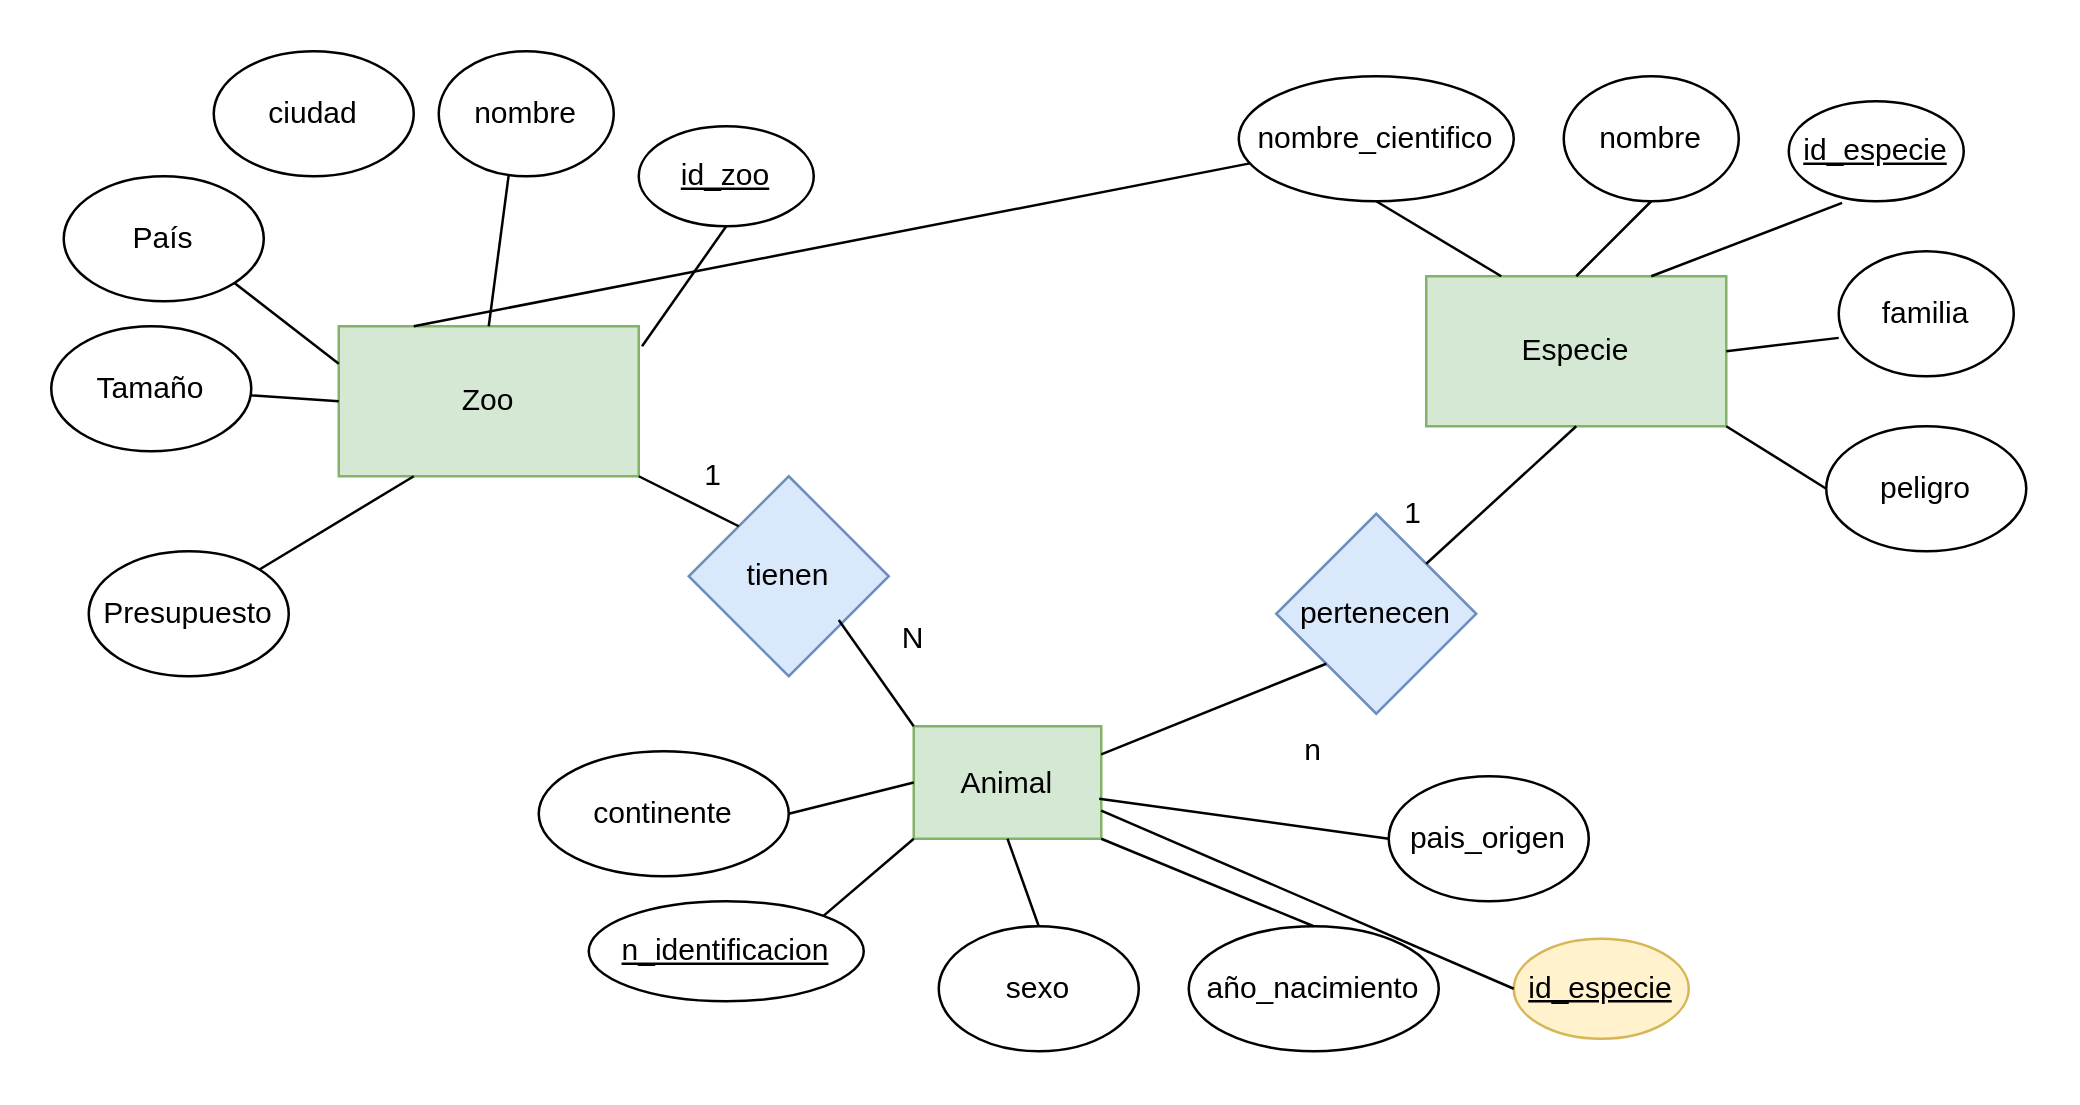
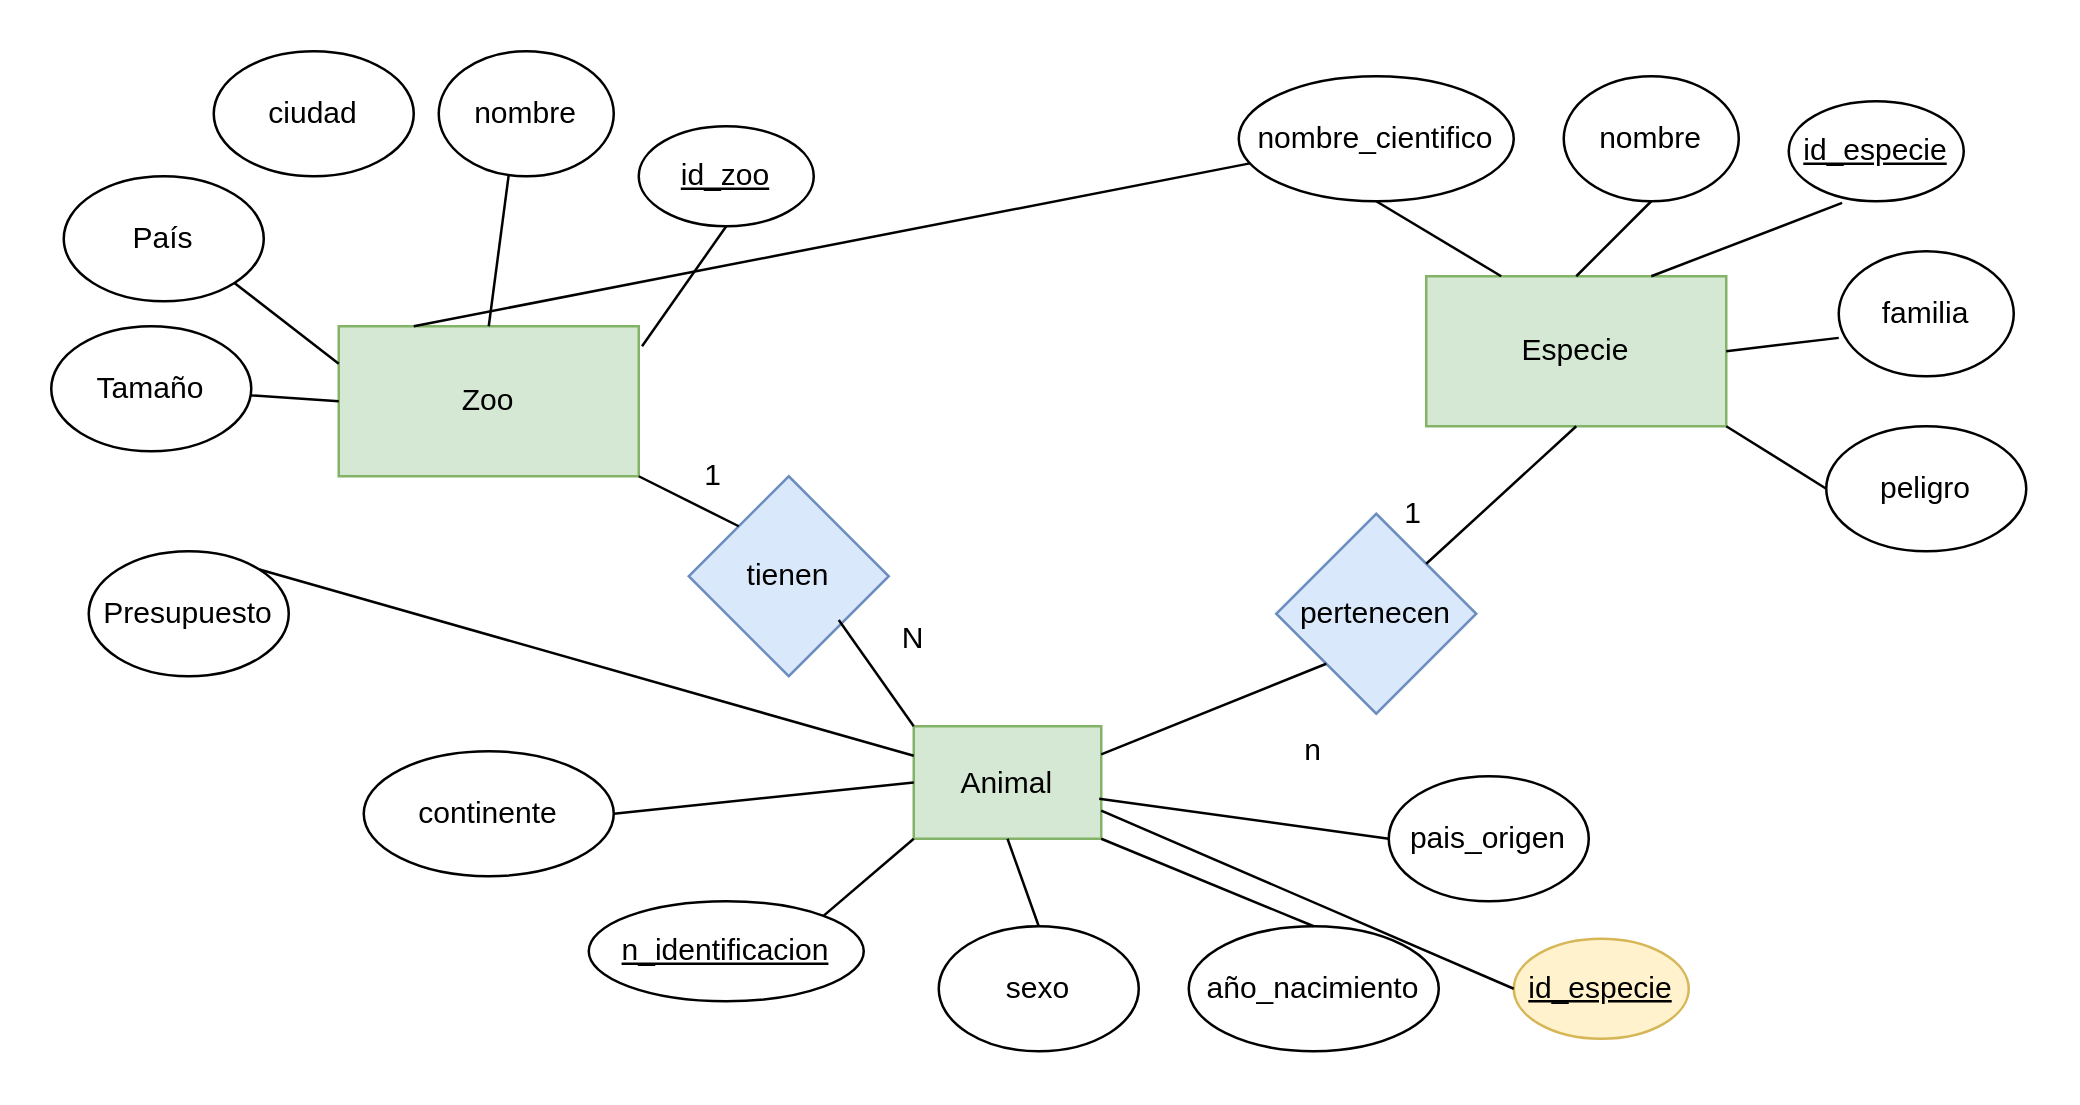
  <mxCell id="0" />
  <mxCell id="1" parent="0" />
  <mxCell id="2" value="Zoo" style="rounded=0;whiteSpace=wrap;html=1;fillColor=#d5e8d4;strokeColor=#82b366;" vertex="1" parent="1"><mxGeometry x="135" y="130" width="120" height="60" as="geometry" /></mxCell>
  <mxCell id="3" value="Especie" style="rounded=0;whiteSpace=wrap;html=1;fillColor=#d5e8d4;strokeColor=#82b366;" vertex="1" parent="1"><mxGeometry x="570" y="110" width="120" height="60" as="geometry" /></mxCell>
  <mxCell id="4" value="Animal" style="rounded=0;whiteSpace=wrap;html=1;fillColor=#d5e8d4;strokeColor=#82b366;" vertex="1" parent="1"><mxGeometry x="365" y="290" width="75" height="45" as="geometry" /></mxCell>
  <mxCell id="5" value="&lt;u&gt;id_zoo&lt;/u&gt;" style="ellipse;whiteSpace=wrap;html=1;" vertex="1" parent="1"><mxGeometry x="255" y="50" width="70" height="40" as="geometry" /></mxCell>
  <mxCell id="6" value="nombre" style="ellipse;whiteSpace=wrap;html=1;" vertex="1" parent="1"><mxGeometry x="175" y="20" width="70" height="50" as="geometry" /></mxCell>
  <mxCell id="7" value="ciudad" style="ellipse;whiteSpace=wrap;html=1;" vertex="1" parent="1"><mxGeometry x="85" y="20" width="80" height="50" as="geometry" /></mxCell>
  <mxCell id="8" value="País" style="ellipse;whiteSpace=wrap;html=1;" vertex="1" parent="1"><mxGeometry y="70" width="80" height="50" as="geometry" x="25" /></mxCell>
  <mxCell id="9" value="Tamaño" style="ellipse;whiteSpace=wrap;html=1;" vertex="1" parent="1"><mxGeometry x="20" y="130" width="80" height="50" as="geometry" /></mxCell>
  <mxCell id="10" value="Presupuesto" style="ellipse;whiteSpace=wrap;html=1;" vertex="1" parent="1"><mxGeometry x="35" y="220" width="80" height="50" as="geometry" /></mxCell>
  <mxCell id="11" value="&lt;u&gt;id_especie&lt;/u&gt;" style="ellipse;whiteSpace=wrap;html=1;" vertex="1" parent="1"><mxGeometry x="715" y="40" width="70" height="40" as="geometry" /></mxCell>
  <mxCell id="12" value="nombre" style="ellipse;whiteSpace=wrap;html=1;" vertex="1" parent="1"><mxGeometry x="625" y="30" width="70" height="50" as="geometry" /></mxCell>
  <mxCell id="13" value="nombre_cientifico" style="ellipse;whiteSpace=wrap;html=1;" vertex="1" parent="1"><mxGeometry x="495" y="30" width="110" height="50" as="geometry" /></mxCell>
  <mxCell id="14" value="familia" style="ellipse;whiteSpace=wrap;html=1;" vertex="1" parent="1"><mxGeometry x="735" y="100" width="70" height="50" as="geometry" /></mxCell>
  <mxCell id="15" value="peligro" style="ellipse;whiteSpace=wrap;html=1;" vertex="1" parent="1"><mxGeometry x="730" y="170" width="80" height="50" as="geometry" /></mxCell>
  <mxCell id="16" value="&lt;u&gt;n_identificacion&lt;/u&gt;" style="ellipse;whiteSpace=wrap;html=1;" vertex="1" parent="1"><mxGeometry x="235" y="360" width="110" height="40" as="geometry" /></mxCell>
  <mxCell id="17" value="sexo" style="ellipse;whiteSpace=wrap;html=1;" vertex="1" parent="1"><mxGeometry x="375" y="370" width="80" height="50" as="geometry" /></mxCell>
  <mxCell id="18" value="año_nacimiento" style="ellipse;whiteSpace=wrap;html=1;" vertex="1" parent="1"><mxGeometry x="475" y="370" width="100" height="50" as="geometry" /></mxCell>
  <mxCell id="19" value="pais_origen" style="ellipse;whiteSpace=wrap;html=1;" vertex="1" parent="1"><mxGeometry x="555" y="310" width="80" height="50" as="geometry" /></mxCell>
- <mxCell id="20" value="continente" style="ellipse;whiteSpace=wrap;html=1;" vertex="1" parent="1"><mxGeometry x="215" y="300" width="100" height="50" as="geometry" /></mxCell>
+ <mxCell id="20" value="continente" style="ellipse;whiteSpace=wrap;html=1;" vertex="1" parent="1"><mxGeometry x="145" y="300" width="100" height="50" as="geometry" /></mxCell>
  <mxCell id="21" value="tienen" style="rhombus;whiteSpace=wrap;html=1;fillColor=#dae8fc;strokeColor=#6c8ebf;" vertex="1" parent="1"><mxGeometry x="275" y="190" width="80" height="80" as="geometry" /></mxCell>
  <mxCell id="22" value="pertenecen" style="rhombus;whiteSpace=wrap;html=1;fillColor=#dae8fc;strokeColor=#6c8ebf;" vertex="1" parent="1"><mxGeometry x="510" y="205" width="80" height="80" as="geometry" /></mxCell>
  <mxCell id="23" value="N" style="text;html=1;strokeColor=none;fillColor=none;align=center;verticalAlign=middle;whiteSpace=wrap;rounded=0;" vertex="1" parent="1"><mxGeometry x="335" y="240" width="60" height="30" as="geometry" /></mxCell>
  <mxCell id="24" value="1" style="text;html=1;strokeColor=none;fillColor=none;align=center;verticalAlign=middle;whiteSpace=wrap;rounded=0;" vertex="1" parent="1"><mxGeometry x="255" y="175" width="60" height="30" as="geometry" /></mxCell>
  <mxCell id="25" value="1" style="text;html=1;strokeColor=none;fillColor=none;align=center;verticalAlign=middle;whiteSpace=wrap;rounded=0;" vertex="1" parent="1"><mxGeometry x="535" y="190" width="60" height="30" as="geometry" /></mxCell>
  <mxCell id="26" value="n" style="text;html=1;strokeColor=none;fillColor=none;align=center;verticalAlign=middle;whiteSpace=wrap;rounded=0;" vertex="1" parent="1"><mxGeometry x="495" y="285" width="60" height="30" as="geometry" /></mxCell>
  <mxCell id="27" value="" style="endArrow=none;html=1;rounded=0;entryX=0;entryY=0.5;entryDx=0;entryDy=0;exitX=0;exitY=0;exitDx=0;exitDy=0;" edge="1" parent="1" source="21" target="24"><mxGeometry width="50" height="50" relative="1" as="geometry"><mxPoint x="405" y="370" as="sourcePoint" /><mxPoint x="455" y="320" as="targetPoint" /></mxGeometry></mxCell>
  <mxCell id="28" value="" style="endArrow=none;html=1;rounded=0;entryX=0;entryY=0.25;entryDx=0;entryDy=0;exitX=0;exitY=0;exitDx=0;exitDy=0;" edge="1" parent="1" source="4" target="23"><mxGeometry width="50" height="50" relative="1" as="geometry"><mxPoint x="405" y="370" as="sourcePoint" /><mxPoint x="455" y="320" as="targetPoint" /></mxGeometry></mxCell>
  <mxCell id="29" value="" style="endArrow=none;html=1;rounded=0;entryX=0;entryY=1;entryDx=0;entryDy=0;exitX=1;exitY=0.25;exitDx=0;exitDy=0;" edge="1" parent="1" source="4" target="22"><mxGeometry width="50" height="50" relative="1" as="geometry"><mxPoint x="405" y="370" as="sourcePoint" /><mxPoint x="455" y="320" as="targetPoint" /></mxGeometry></mxCell>
  <mxCell id="30" value="" style="endArrow=none;html=1;rounded=0;entryX=0.5;entryY=1;entryDx=0;entryDy=0;exitX=1;exitY=0;exitDx=0;exitDy=0;" edge="1" parent="1" source="22" target="3"><mxGeometry width="50" height="50" relative="1" as="geometry"><mxPoint x="405" y="370" as="sourcePoint" /><mxPoint x="455" y="320" as="targetPoint" /></mxGeometry></mxCell>
  <mxCell id="31" value="" style="endArrow=none;html=1;rounded=0;exitX=1;exitY=0.5;exitDx=0;exitDy=0;entryX=0;entryY=0.5;entryDx=0;entryDy=0;" edge="1" parent="1" source="20" target="4"><mxGeometry width="50" height="50" relative="1" as="geometry"><mxPoint x="355" y="325" as="sourcePoint" /><mxPoint x="405" y="275" as="targetPoint" /></mxGeometry></mxCell>
  <mxCell id="32" value="" style="endArrow=none;html=1;rounded=0;exitX=1;exitY=0;exitDx=0;exitDy=0;entryX=0;entryY=1;entryDx=0;entryDy=0;" edge="1" parent="1" source="16" target="4"><mxGeometry width="50" height="50" relative="1" as="geometry"><mxPoint x="405" y="270" as="sourcePoint" /><mxPoint x="455" y="220" as="targetPoint" /></mxGeometry></mxCell>
  <mxCell id="33" value="" style="endArrow=none;html=1;rounded=0;exitX=0.5;exitY=0;exitDx=0;exitDy=0;entryX=0.5;entryY=1;entryDx=0;entryDy=0;" edge="1" parent="1" source="17" target="4"><mxGeometry width="50" height="50" relative="1" as="geometry"><mxPoint x="405" y="270" as="sourcePoint" /><mxPoint x="455" y="220" as="targetPoint" /></mxGeometry></mxCell>
  <mxCell id="34" value="" style="endArrow=none;html=1;rounded=0;exitX=0.5;exitY=0;exitDx=0;exitDy=0;entryX=1;entryY=1;entryDx=0;entryDy=0;" edge="1" parent="1" source="18" target="4"><mxGeometry width="50" height="50" relative="1" as="geometry"><mxPoint x="405" y="270" as="sourcePoint" /><mxPoint x="455" y="220" as="targetPoint" /></mxGeometry></mxCell>
  <mxCell id="35" value="" style="endArrow=none;html=1;rounded=0;exitX=0;exitY=0.5;exitDx=0;exitDy=0;entryX=0.989;entryY=0.644;entryDx=0;entryDy=0;entryPerimeter=0;" edge="1" parent="1" source="19" target="4"><mxGeometry width="50" height="50" relative="1" as="geometry"><mxPoint x="405" y="270" as="sourcePoint" /><mxPoint x="455" y="220" as="targetPoint" /></mxGeometry></mxCell>
  <mxCell id="36" value="" style="endArrow=none;html=1;rounded=0;entryX=0.5;entryY=1;entryDx=0;entryDy=0;exitX=1.011;exitY=0.133;exitDx=0;exitDy=0;exitPerimeter=0;" edge="1" parent="1" source="2" target="5"><mxGeometry width="50" height="50" relative="1" as="geometry"><mxPoint x="405" y="270" as="sourcePoint" /><mxPoint x="455" y="220" as="targetPoint" /></mxGeometry></mxCell>
  <mxCell id="37" value="" style="endArrow=none;html=1;rounded=0;entryX=0.4;entryY=0.987;entryDx=0;entryDy=0;entryPerimeter=0;exitX=0.5;exitY=0;exitDx=0;exitDy=0;" edge="1" parent="1" source="2" target="6"><mxGeometry width="50" height="50" relative="1" as="geometry"><mxPoint x="405" y="270" as="sourcePoint" /><mxPoint x="455" y="220" as="targetPoint" /></mxGeometry></mxCell>
  <mxCell id="38" value="" style="endArrow=none;html=1;rounded=0;exitX=0.25;exitY=0;exitDx=0;exitDy=0;" edge="1" parent="1" source="2" target="13"><mxGeometry width="50" height="50" relative="1" as="geometry"><mxPoint x="405" y="270" as="sourcePoint" /><mxPoint x="455" y="220" as="targetPoint" /></mxGeometry></mxCell>
  <mxCell id="39" value="" style="endArrow=none;html=1;rounded=0;exitX=1;exitY=1;exitDx=0;exitDy=0;entryX=0;entryY=0.25;entryDx=0;entryDy=0;" edge="1" parent="1" source="8" target="2"><mxGeometry width="50" height="50" relative="1" as="geometry"><mxPoint x="405" y="270" as="sourcePoint" /><mxPoint x="455" y="220" as="targetPoint" /></mxGeometry></mxCell>
  <mxCell id="40" value="" style="endArrow=none;html=1;rounded=0;entryX=0;entryY=0.5;entryDx=0;entryDy=0;" edge="1" parent="1" source="9" target="2"><mxGeometry width="50" height="50" relative="1" as="geometry"><mxPoint x="405" y="270" as="sourcePoint" /><mxPoint x="455" y="220" as="targetPoint" /></mxGeometry></mxCell>
- <mxCell id="41" value="" style="endArrow=none;html=1;rounded=0;exitX=1;exitY=0;exitDx=0;exitDy=0;entryX=0.25;entryY=1;entryDx=0;entryDy=0;" edge="1" parent="1" source="10" target="2"><mxGeometry width="50" height="50" relative="1" as="geometry"><mxPoint x="405" y="270" as="sourcePoint" /><mxPoint x="455" y="220" as="targetPoint" /></mxGeometry></mxCell>
+ <mxCell id="41" value="" style="endArrow=none;html=1;rounded=0;exitX=1;exitY=0;exitDx=0;exitDy=0;" edge="1" parent="1" source="10" target="4"><mxGeometry width="50" height="50" relative="1" as="geometry"><mxPoint x="405" y="270" as="sourcePoint" /><mxPoint x="455" y="220" as="targetPoint" /></mxGeometry></mxCell>
  <mxCell id="42" value="" style="endArrow=none;html=1;rounded=0;entryX=0.5;entryY=1;entryDx=0;entryDy=0;exitX=0.25;exitY=0;exitDx=0;exitDy=0;" edge="1" parent="1" source="3" target="13"><mxGeometry width="50" height="50" relative="1" as="geometry"><mxPoint x="405" y="270" as="sourcePoint" /><mxPoint x="455" y="220" as="targetPoint" /></mxGeometry></mxCell>
  <mxCell id="43" value="" style="endArrow=none;html=1;rounded=0;entryX=0.5;entryY=1;entryDx=0;entryDy=0;exitX=0.5;exitY=0;exitDx=0;exitDy=0;" edge="1" parent="1" source="3" target="12"><mxGeometry width="50" height="50" relative="1" as="geometry"><mxPoint x="405" y="270" as="sourcePoint" /><mxPoint x="455" y="220" as="targetPoint" /></mxGeometry></mxCell>
  <mxCell id="44" value="" style="endArrow=none;html=1;rounded=0;entryX=0.305;entryY=1.017;entryDx=0;entryDy=0;entryPerimeter=0;exitX=0.75;exitY=0;exitDx=0;exitDy=0;" edge="1" parent="1" source="3" target="11"><mxGeometry width="50" height="50" relative="1" as="geometry"><mxPoint x="405" y="270" as="sourcePoint" /><mxPoint x="455" y="220" as="targetPoint" /></mxGeometry></mxCell>
  <mxCell id="45" value="" style="endArrow=none;html=1;rounded=0;entryX=0;entryY=0.693;entryDx=0;entryDy=0;entryPerimeter=0;exitX=1;exitY=0.5;exitDx=0;exitDy=0;" edge="1" parent="1" source="3" target="14"><mxGeometry width="50" height="50" relative="1" as="geometry"><mxPoint x="405" y="270" as="sourcePoint" /><mxPoint x="455" y="220" as="targetPoint" /></mxGeometry></mxCell>
  <mxCell id="46" value="" style="endArrow=none;html=1;rounded=0;entryX=0;entryY=0.5;entryDx=0;entryDy=0;exitX=1;exitY=1;exitDx=0;exitDy=0;" edge="1" parent="1" source="3" target="15"><mxGeometry width="50" height="50" relative="1" as="geometry"><mxPoint x="405" y="270" as="sourcePoint" /><mxPoint x="455" y="220" as="targetPoint" /></mxGeometry></mxCell>
  <mxCell id="47" value="&lt;u&gt;id_especie&lt;/u&gt;" style="ellipse;whiteSpace=wrap;html=1;fillColor=#fff2cc;strokeColor=#d6b656;" vertex="1" parent="1"><mxGeometry x="605" y="375" width="70" height="40" as="geometry" /></mxCell>
  <mxCell id="48" value="" style="endArrow=none;html=1;rounded=0;exitX=0;exitY=0.5;exitDx=0;exitDy=0;entryX=1;entryY=0.75;entryDx=0;entryDy=0;" edge="1" parent="1" source="47" target="4"><mxGeometry width="50" height="50" relative="1" as="geometry"><mxPoint x="435" y="240" as="sourcePoint" /><mxPoint x="485" y="190" as="targetPoint" /></mxGeometry></mxCell>
